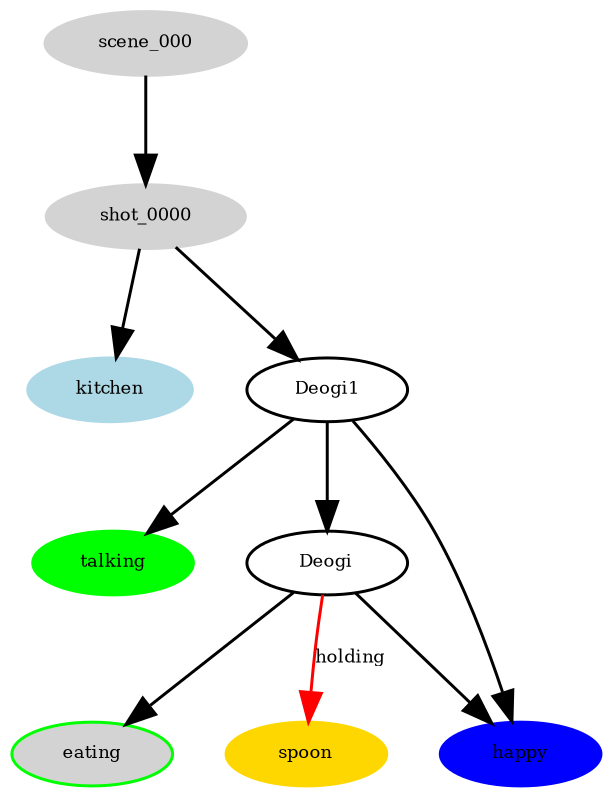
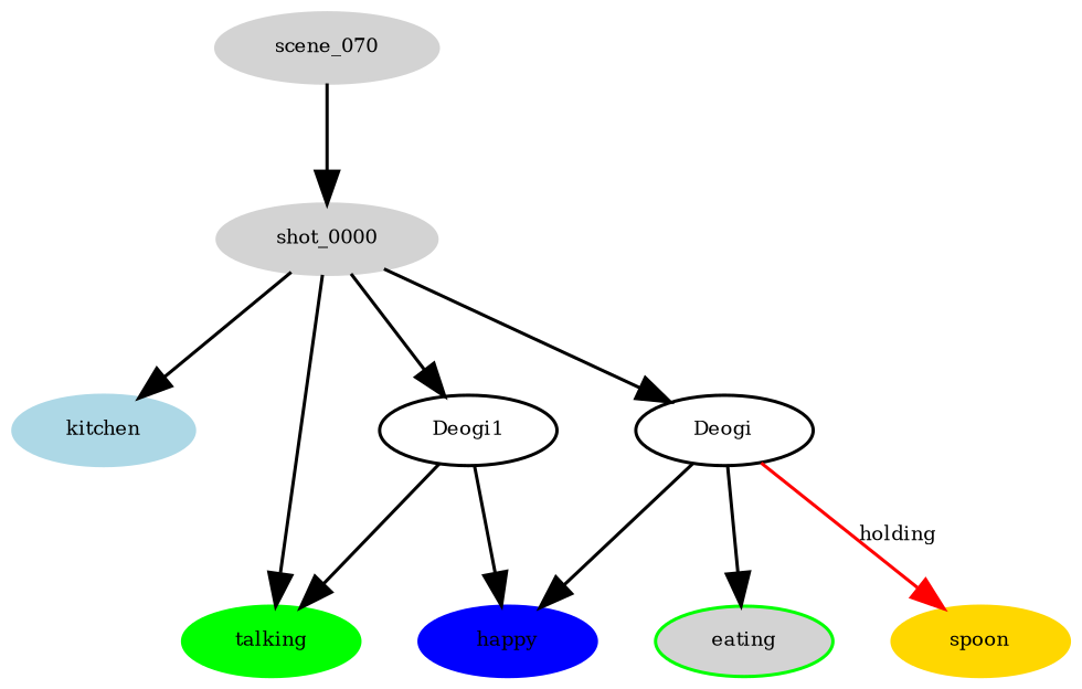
  digraph {
    rankdir=TB
    node [fontsize=6 style=filled]
    edge [fontsize=6]
-   scene_000 [color=lightgrey height=0.1]
+   scene_000 [color=lightgrey height=0.1 label=scene_070]
    shot_0000 [color=lightgrey height=0.1]
    kitchen [color=lightblue height=0.1]
    talking [color=green height=0.1]
    n5 [height=0.1 label=Deogi1 style=""]
    Deogi [height=0.1 style=""]
    happy [color=blue height=0.1]
    eating [color=green fillcolor=lightgrey height=0.1]
    spoon [color=gold height=0.1]
    scene_000 -> shot_0000
    shot_0000 -> kitchen
+   shot_0000 -> talking
    shot_0000 -> n5
-   n5 -> Deogi
+   shot_0000 -> Deogi
    n5 -> talking
    n5 -> happy
    Deogi -> happy
    Deogi -> eating
    Deogi -> spoon [color=red label=holding]
  }
